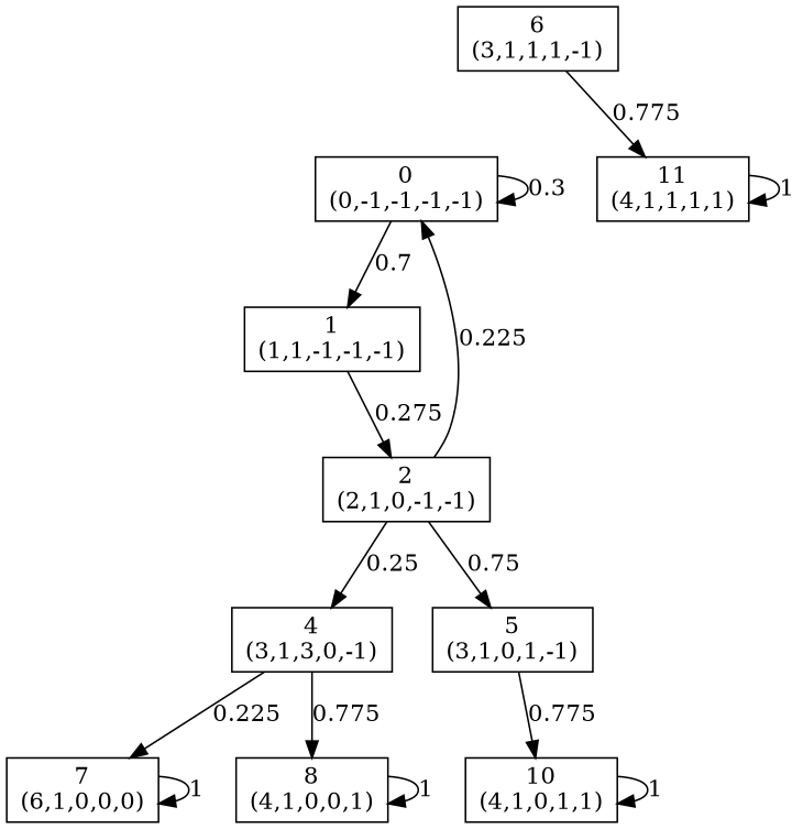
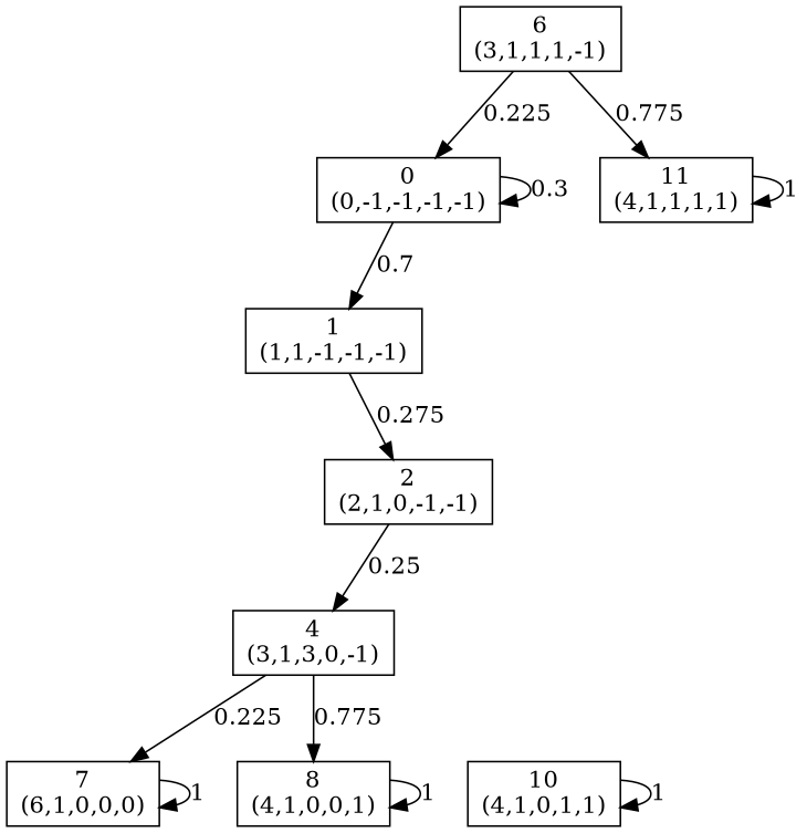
  digraph {
    node [shape=box]
    n1 [label="0\n(0,-1,-1,-1,-1)"]
    n2 [label="1\n(1,1,-1,-1,-1)"]
    n3 [label="2\n(2,1,0,-1,-1)"]
    n4 [label="4\n(3,1,3,0,-1)"]
-   n5 [label="5\n(3,1,0,1,-1)"]
    n6 [label="7\n(6,1,0,0,0)"]
    n7 [label="8\n(4,1,0,0,1)"]
    n8 [label="10\n(4,1,0,1,1)"]
    n9 [label="6\n(3,1,1,1,-1)"]
    n10 [label="11\n(4,1,1,1,1)"]
    n1 -> n1 [label=0.3]
    n1 -> n2 [label=0.7]
    n2 -> n3 [label=0.275]
    n3 -> n4 [label=0.25]
-   n3 -> n5 [label=0.75]
    n4 -> n6 [label=0.225]
    n4 -> n7 [label=0.775]
-   n5 -> n8 [label=0.775]
    n6 -> n6 [label=1]
    n7 -> n7 [label=1]
    n8 -> n8 [label=1]
-   n3 -> n1 [label=0.225]
+   n9 -> n1 [label=0.225]
    n9 -> n10 [label=0.775]
    n10 -> n10 [label=1]
  }
